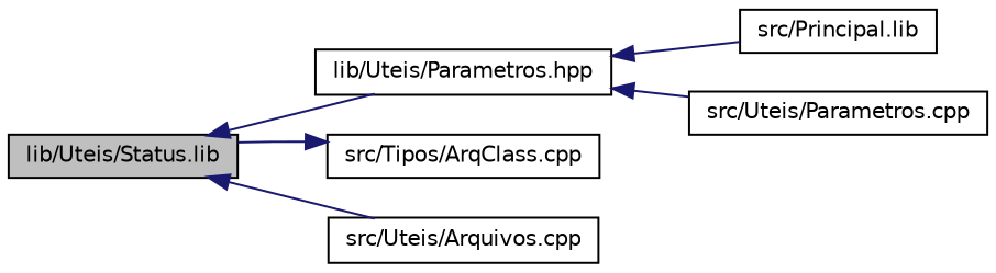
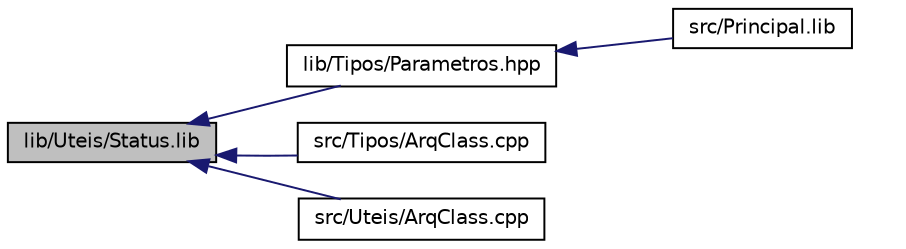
  digraph {
    rankdir=LR
    node [color=black fillcolor=white fontname=Helvetica fontsize=10 shape=record style=filled]
    edge [color=midnightblue dir=back fontname=Helvetica fontsize=10 labelfontname=Helvetica labelfontsize=10 style=solid]
    n1 [fillcolor=grey75 fontcolor=black height=0.2 label="lib/Uteis/Status.lib" width=0.4]
-   n2 [height=0.2 label="lib/Uteis/Parametros.hpp" width=0.4]
+   n2 [height=0.2 label="lib/Tipos/Parametros.hpp" width=0.4]
    n3 [height=0.2 label="src/Tipos/ArqClass.cpp" width=0.4]
-   n4 [height=0.2 label="src/Uteis/Arquivos.cpp" width=0.4]
+   n4 [height=0.2 label="src/Uteis/ArqClass.cpp" width=0.4]
    n5 [height=0.2 label="src/Principal.lib" width=0.4]
-   n6 [height=0.2 label="src/Uteis/Parametros.cpp" width=0.4]
    n1 -> n2
-   n3 -> n1
+   n1 -> n3
    n1 -> n4
    n2 -> n5
-   n2 -> n6
  }
